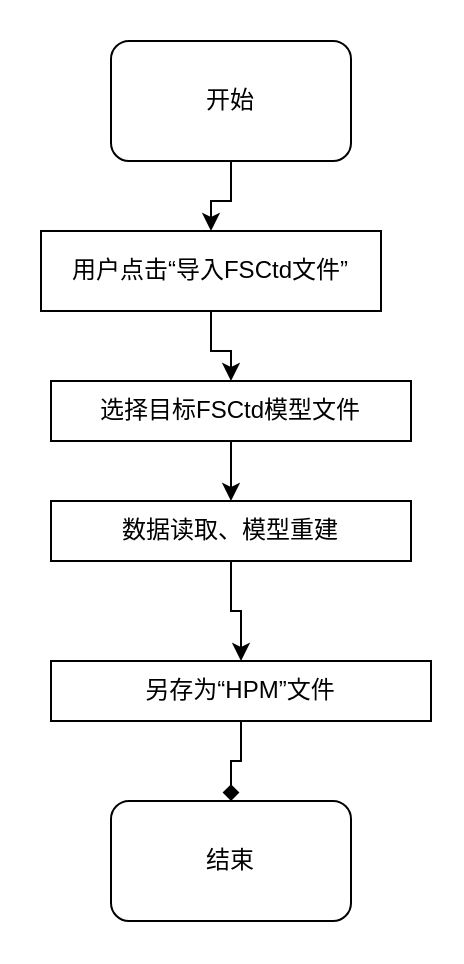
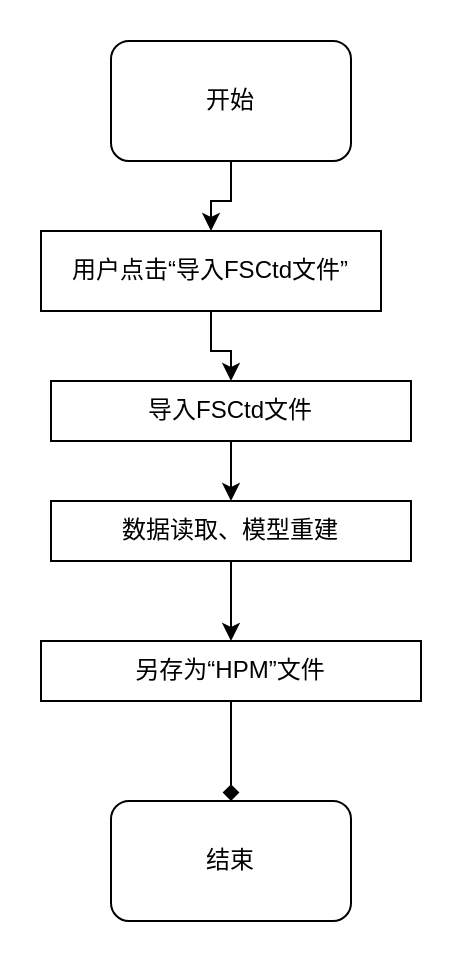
  <mxCell id="0" />
  <mxCell id="1" parent="0" />
  <mxCell id="2" style="edgeStyle=orthogonalEdgeStyle;rounded=0;orthogonalLoop=1;jettySize=auto;html=1;exitX=0.5;exitY=1;exitDx=0;exitDy=0;" edge="1" parent="1" source="3" target="5"><mxGeometry relative="1" as="geometry" /></mxCell>
  <mxCell id="3" value="开始" style="rounded=1;whiteSpace=wrap;html=1;" vertex="1" parent="1"><mxGeometry y="20" width="120" height="60" as="geometry" x="55" /></mxCell>
  <mxCell id="4" style="edgeStyle=orthogonalEdgeStyle;rounded=0;orthogonalLoop=1;jettySize=auto;html=1;exitX=0.5;exitY=1;exitDx=0;exitDy=0;" edge="1" parent="1" source="5" target="7"><mxGeometry relative="1" as="geometry" /></mxCell>
  <mxCell id="5" value="用户点击“导入FSCtd文件”" style="rounded=0;whiteSpace=wrap;html=1;" vertex="1" parent="1"><mxGeometry x="20" y="115" width="170" height="40" as="geometry" /></mxCell>
  <mxCell id="6" style="edgeStyle=orthogonalEdgeStyle;rounded=0;orthogonalLoop=1;jettySize=auto;html=1;exitX=0.5;exitY=1;exitDx=0;exitDy=0;" edge="1" parent="1" source="7" target="9"><mxGeometry relative="1" as="geometry" /></mxCell>
- <mxCell id="7" value="选择目标FSCtd模型文件" style="rounded=0;whiteSpace=wrap;html=1;" vertex="1" parent="1"><mxGeometry x="25" y="190" width="180" height="30" as="geometry" /></mxCell>
+ <mxCell id="7" value="导入FSCtd文件" style="rounded=0;whiteSpace=wrap;html=1;" vertex="1" parent="1"><mxGeometry x="25" y="190" width="180" height="30" as="geometry" /></mxCell>
  <mxCell id="8" style="edgeStyle=orthogonalEdgeStyle;rounded=0;orthogonalLoop=1;jettySize=auto;html=1;entryX=0.5;entryY=0;entryDx=0;entryDy=0;" edge="1" parent="1" source="9" target="11"><mxGeometry relative="1" as="geometry" /></mxCell>
  <mxCell id="9" value="数据读取、模型重建" style="rounded=0;whiteSpace=wrap;html=1;" vertex="1" parent="1"><mxGeometry x="25" y="250" width="180" height="30" as="geometry" /></mxCell>
  <mxCell id="10" style="edgeStyle=orthogonalEdgeStyle;rounded=0;orthogonalLoop=1;jettySize=auto;html=1;entryX=0.5;entryY=0;entryDx=0;entryDy=0;endArrow=diamond;" edge="1" parent="1" source="11" target="12"><mxGeometry relative="1" as="geometry" /></mxCell>
- <mxCell id="11" value="另存为“HPM”文件" style="rounded=0;whiteSpace=wrap;html=1;" vertex="1" parent="1"><mxGeometry x="25" y="330" width="190" height="30" as="geometry" /></mxCell>
+ <mxCell id="11" value="另存为“HPM”文件" style="rounded=0;whiteSpace=wrap;html=1;" vertex="1" parent="1"><mxGeometry x="20" y="320" width="190" height="30" as="geometry" /></mxCell>
  <mxCell id="12" value="结束" style="rounded=1;whiteSpace=wrap;html=1;" vertex="1" parent="1"><mxGeometry y="400" width="120" height="60" as="geometry" x="55" /></mxCell>
